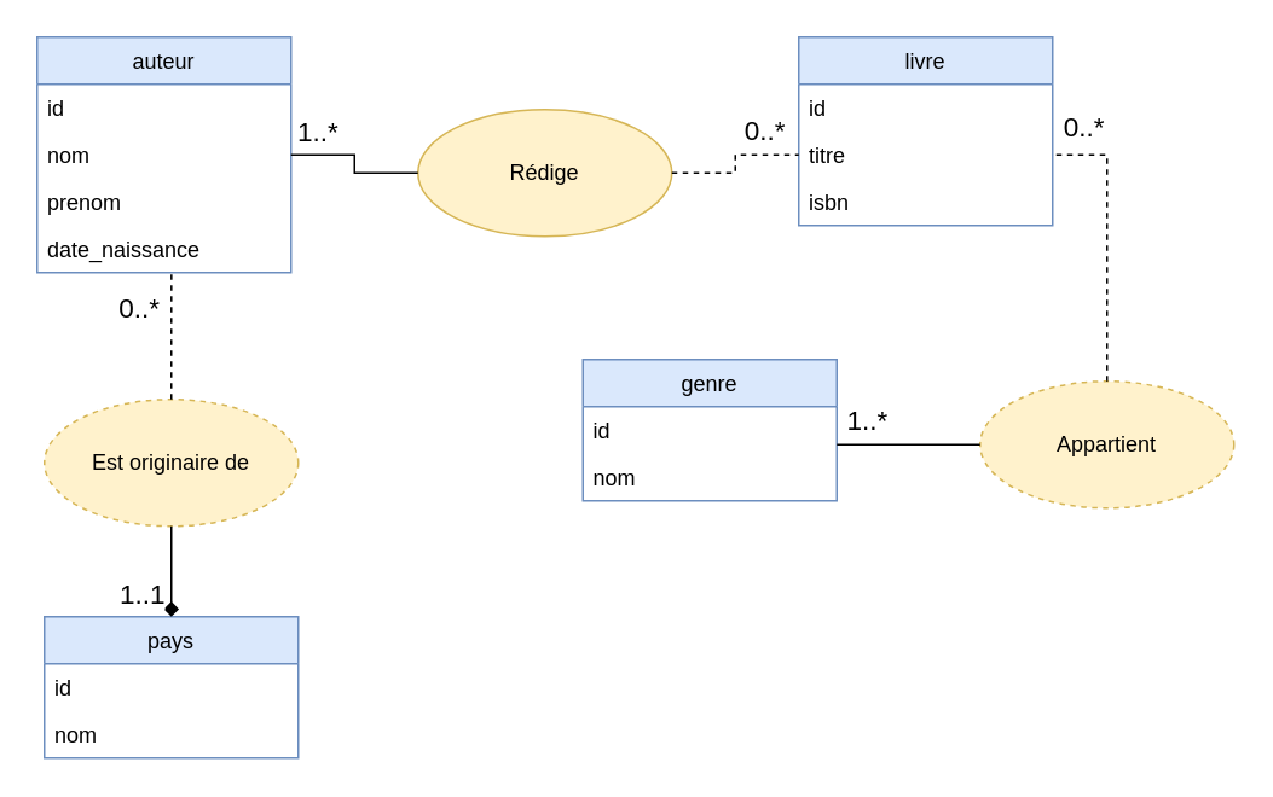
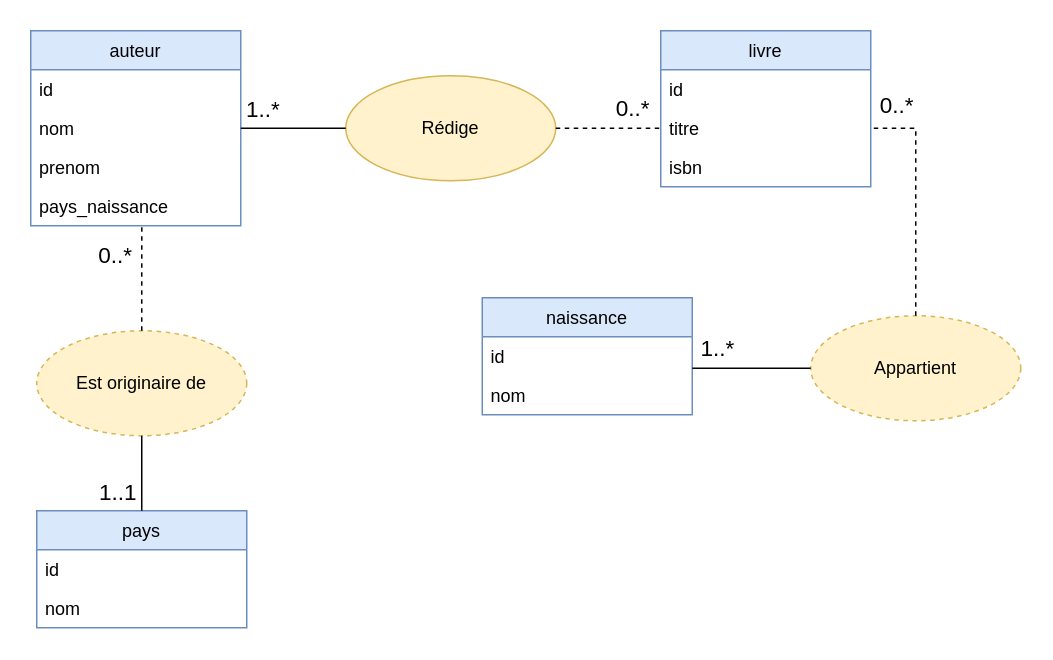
  <mxCell id="0" />
  <mxCell id="1" parent="0" />
  <mxCell id="2" value="auteur" style="swimlane;fontStyle=0;childLayout=stackLayout;horizontal=1;startSize=26;fillColor=#dae8fc;horizontalStack=0;resizeParent=1;resizeParentMax=0;resizeLast=0;collapsible=1;marginBottom=0;strokeColor=#6c8ebf;" vertex="1" parent="1"><mxGeometry x="20" y="20" width="140" height="130" as="geometry" /></mxCell>
  <mxCell id="3" value="id" style="text;strokeColor=none;fillColor=none;align=left;verticalAlign=top;spacingLeft=4;spacingRight=4;overflow=hidden;rotatable=0;points=[[0,0.5],[1,0.5]];portConstraint=eastwest;" vertex="1" parent="2"><mxGeometry y="26" width="140" height="26" as="geometry" /></mxCell>
  <mxCell id="4" value="nom" style="text;strokeColor=none;fillColor=none;align=left;verticalAlign=top;spacingLeft=4;spacingRight=4;overflow=hidden;rotatable=0;points=[[0,0.5],[1,0.5]];portConstraint=eastwest;" vertex="1" parent="2"><mxGeometry y="52" width="140" height="26" as="geometry" /></mxCell>
  <mxCell id="5" value="prenom" style="text;strokeColor=none;fillColor=none;align=left;verticalAlign=top;spacingLeft=4;spacingRight=4;overflow=hidden;rotatable=0;points=[[0,0.5],[1,0.5]];portConstraint=eastwest;" vertex="1" parent="2"><mxGeometry y="78" width="140" height="26" as="geometry" /></mxCell>
- <mxCell id="6" value="date_naissance" style="text;strokeColor=none;fillColor=none;align=left;verticalAlign=top;spacingLeft=4;spacingRight=4;overflow=hidden;rotatable=0;points=[[0,0.5],[1,0.5]];portConstraint=eastwest;" vertex="1" parent="2"><mxGeometry y="104" width="140" height="26" as="geometry" /></mxCell>
+ <mxCell id="6" value="pays_naissance" style="text;strokeColor=none;fillColor=none;align=left;verticalAlign=top;spacingLeft=4;spacingRight=4;overflow=hidden;rotatable=0;points=[[0,0.5],[1,0.5]];portConstraint=eastwest;" vertex="1" parent="2"><mxGeometry y="104" width="140" height="26" as="geometry" /></mxCell>
  <mxCell id="7" value="livre" style="swimlane;fontStyle=0;childLayout=stackLayout;horizontal=1;startSize=26;fillColor=#dae8fc;horizontalStack=0;resizeParent=1;resizeParentMax=0;resizeLast=0;collapsible=1;marginBottom=0;strokeColor=#6c8ebf;" vertex="1" parent="1"><mxGeometry x="440" y="20" width="140" height="104" as="geometry" /></mxCell>
  <mxCell id="8" value="id" style="text;strokeColor=none;fillColor=none;align=left;verticalAlign=top;spacingLeft=4;spacingRight=4;overflow=hidden;rotatable=0;points=[[0,0.5],[1,0.5]];portConstraint=eastwest;" vertex="1" parent="7"><mxGeometry y="26" width="140" height="26" as="geometry" /></mxCell>
  <mxCell id="9" value="titre" style="text;strokeColor=none;fillColor=none;align=left;verticalAlign=top;spacingLeft=4;spacingRight=4;overflow=hidden;rotatable=0;points=[[0,0.5],[1,0.5]];portConstraint=eastwest;" vertex="1" parent="7"><mxGeometry y="52" width="140" height="26" as="geometry" /></mxCell>
  <mxCell id="10" value="isbn" style="text;strokeColor=none;fillColor=none;align=left;verticalAlign=top;spacingLeft=4;spacingRight=4;overflow=hidden;rotatable=0;points=[[0,0.5],[1,0.5]];portConstraint=eastwest;" vertex="1" parent="7"><mxGeometry y="78" width="140" height="26" as="geometry" /></mxCell>
- <mxCell id="11" value="Rédige" style="ellipse;whiteSpace=wrap;html=1;fillColor=#fff2cc;strokeColor=#d6b656;" vertex="1" parent="1"><mxGeometry x="230" y="60" width="140" height="70" as="geometry" /></mxCell>
+ <mxCell id="11" value="Rédige" style="ellipse;whiteSpace=wrap;html=1;fillColor=#fff2cc;strokeColor=#d6b656;" vertex="1" parent="1"><mxGeometry x="230" y="50" width="140" height="70" as="geometry" /></mxCell>
  <mxCell id="12" value="" style="endArrow=none;html=1;edgeStyle=orthogonalEdgeStyle;rounded=0;exitX=1;exitY=0.5;exitDx=0;exitDy=0;entryX=0;entryY=0.5;entryDx=0;entryDy=0;" edge="1" parent="1" source="4" target="11"><mxGeometry relative="1" as="geometry"><mxPoint x="280" y="230" as="sourcePoint" /><mxPoint x="440" y="230" as="targetPoint" /></mxGeometry></mxCell>
  <mxCell id="13" value="1..*" style="edgeLabel;resizable=0;html=1;align=left;verticalAlign=bottom;fontSize=15;" connectable="0" vertex="1" parent="12"><mxGeometry x="-1" relative="1" as="geometry"><mxPoint x="2" y="-2" as="offset" /></mxGeometry></mxCell>
  <mxCell id="14" value="" style="endArrow=none;html=1;edgeStyle=orthogonalEdgeStyle;rounded=0;exitX=1;exitY=0.5;exitDx=0;exitDy=0;entryX=0;entryY=0.5;entryDx=0;entryDy=0;dashed=1;" edge="1" parent="1" source="11" target="9"><mxGeometry relative="1" as="geometry"><mxPoint x="510" y="210" as="sourcePoint" /><mxPoint x="560" y="85" as="targetPoint" /></mxGeometry></mxCell>
  <mxCell id="15" value="0..*" style="edgeLabel;resizable=0;html=1;align=right;verticalAlign=bottom;fontSize=15;" connectable="0" vertex="1" parent="14"><mxGeometry x="1" relative="1" as="geometry"><mxPoint x="-7" y="-3" as="offset" /></mxGeometry></mxCell>
- <mxCell id="16" value="genre" style="swimlane;fontStyle=0;childLayout=stackLayout;horizontal=1;startSize=26;fillColor=#dae8fc;horizontalStack=0;resizeParent=1;resizeParentMax=0;resizeLast=0;collapsible=1;marginBottom=0;strokeColor=#6c8ebf;" vertex="1" parent="1"><mxGeometry x="321" y="198" width="140" height="78" as="geometry" /></mxCell>
+ <mxCell id="16" value="naissance" style="swimlane;fontStyle=0;childLayout=stackLayout;horizontal=1;startSize=26;fillColor=#dae8fc;horizontalStack=0;resizeParent=1;resizeParentMax=0;resizeLast=0;collapsible=1;marginBottom=0;strokeColor=#6c8ebf;" vertex="1" parent="1"><mxGeometry x="321" y="198" width="140" height="78" as="geometry" /></mxCell>
  <mxCell id="17" value="id" style="text;strokeColor=none;fillColor=none;align=left;verticalAlign=top;spacingLeft=4;spacingRight=4;overflow=hidden;rotatable=0;points=[[0,0.5],[1,0.5]];portConstraint=eastwest;" vertex="1" parent="16"><mxGeometry y="26" width="140" height="26" as="geometry" /></mxCell>
  <mxCell id="18" value="nom" style="text;strokeColor=none;fillColor=none;align=left;verticalAlign=top;spacingLeft=4;spacingRight=4;overflow=hidden;rotatable=0;points=[[0,0.5],[1,0.5]];portConstraint=eastwest;" vertex="1" parent="16"><mxGeometry y="52" width="140" height="26" as="geometry" /></mxCell>
  <mxCell id="19" value="Appartient" style="ellipse;whiteSpace=wrap;html=1;fillColor=#fff2cc;strokeColor=#d6b656;dashed=1;" vertex="1" parent="1"><mxGeometry x="540" y="210" width="140" height="70" as="geometry" /></mxCell>
  <mxCell id="20" value="pays" style="swimlane;fontStyle=0;childLayout=stackLayout;horizontal=1;startSize=26;fillColor=#dae8fc;horizontalStack=0;resizeParent=1;resizeParentMax=0;resizeLast=0;collapsible=1;marginBottom=0;strokeColor=#6c8ebf;" vertex="1" parent="1"><mxGeometry x="24" y="340" width="140" height="78" as="geometry" /></mxCell>
  <mxCell id="21" value="id" style="text;strokeColor=none;fillColor=none;align=left;verticalAlign=top;spacingLeft=4;spacingRight=4;overflow=hidden;rotatable=0;points=[[0,0.5],[1,0.5]];portConstraint=eastwest;" vertex="1" parent="20"><mxGeometry y="26" width="140" height="26" as="geometry" /></mxCell>
  <mxCell id="22" value="nom" style="text;strokeColor=none;fillColor=none;align=left;verticalAlign=top;spacingLeft=4;spacingRight=4;overflow=hidden;rotatable=0;points=[[0,0.5],[1,0.5]];portConstraint=eastwest;" vertex="1" parent="20"><mxGeometry y="52" width="140" height="26" as="geometry" /></mxCell>
  <mxCell id="23" value="Est originaire de" style="ellipse;whiteSpace=wrap;html=1;fillColor=#fff2cc;strokeColor=#d6b656;dashed=1;" vertex="1" parent="1"><mxGeometry x="24" y="220" width="140" height="70" as="geometry" /></mxCell>
  <mxCell id="24" value="" style="endArrow=none;html=1;edgeStyle=orthogonalEdgeStyle;rounded=0;entryX=1;entryY=0.5;entryDx=0;entryDy=0;exitX=0.5;exitY=0;exitDx=0;exitDy=0;dashed=1;" edge="1" parent="1" source="19" target="9"><mxGeometry relative="1" as="geometry"><mxPoint x="280" y="230" as="sourcePoint" /><mxPoint x="440" y="230" as="targetPoint" /></mxGeometry></mxCell>
  <mxCell id="25" value="0..*" style="edgeLabel;resizable=0;html=1;align=right;verticalAlign=bottom;fontSize=15;" connectable="0" vertex="1" parent="24"><mxGeometry x="1" relative="1" as="geometry"><mxPoint x="29" y="-5" as="offset" /></mxGeometry></mxCell>
  <mxCell id="26" value="" style="endArrow=none;html=1;edgeStyle=orthogonalEdgeStyle;rounded=0;entryX=0;entryY=0.5;entryDx=0;entryDy=0;exitX=1;exitY=-0.192;exitDx=0;exitDy=0;exitPerimeter=0;" edge="1" parent="1" source="18" target="19"><mxGeometry relative="1" as="geometry"><mxPoint x="490" y="245" as="sourcePoint" /><mxPoint x="440" y="230" as="targetPoint" /></mxGeometry></mxCell>
  <mxCell id="27" value="1..*" style="edgeLabel;resizable=0;html=1;align=left;verticalAlign=bottom;fontSize=15;" connectable="0" vertex="1" parent="26"><mxGeometry x="-1" relative="1" as="geometry"><mxPoint x="4" y="-3" as="offset" /></mxGeometry></mxCell>
  <mxCell id="28" value="" style="endArrow=none;html=1;edgeStyle=orthogonalEdgeStyle;rounded=0;exitX=0.5;exitY=0;exitDx=0;exitDy=0;entryX=0.529;entryY=1.015;entryDx=0;entryDy=0;entryPerimeter=0;dashed=1;" edge="1" parent="1" source="23" target="6"><mxGeometry relative="1" as="geometry"><mxPoint x="280" y="230" as="sourcePoint" /><mxPoint x="440" y="230" as="targetPoint" /></mxGeometry></mxCell>
  <mxCell id="29" value="0..*" style="edgeLabel;resizable=0;html=1;align=right;verticalAlign=bottom;fontSize=15;" connectable="0" vertex="1" parent="28"><mxGeometry x="1" relative="1" as="geometry"><mxPoint x="-6" y="30" as="offset" /></mxGeometry></mxCell>
- <mxCell id="30" value="" style="endArrow=diamond;html=1;edgeStyle=orthogonalEdgeStyle;rounded=0;exitX=0.5;exitY=1;exitDx=0;exitDy=0;entryX=0.5;entryY=0;entryDx=0;entryDy=0;" edge="1" parent="1" source="23" target="20"><mxGeometry relative="1" as="geometry"><mxPoint x="280" y="230" as="sourcePoint" /><mxPoint x="440" y="230" as="targetPoint" /></mxGeometry></mxCell>
+ <mxCell id="30" value="" style="endArrow=none;html=1;edgeStyle=orthogonalEdgeStyle;rounded=0;exitX=0.5;exitY=1;exitDx=0;exitDy=0;entryX=0.5;entryY=0;entryDx=0;entryDy=0;" edge="1" parent="1" source="23" target="20"><mxGeometry relative="1" as="geometry"><mxPoint x="280" y="230" as="sourcePoint" /><mxPoint x="440" y="230" as="targetPoint" /></mxGeometry></mxCell>
  <mxCell id="31" value="1..1" style="edgeLabel;resizable=0;html=1;align=right;verticalAlign=bottom;fontSize=15;" connectable="0" vertex="1" parent="30"><mxGeometry x="1" relative="1" as="geometry"><mxPoint x="-3" y="-2" as="offset" /></mxGeometry></mxCell>
